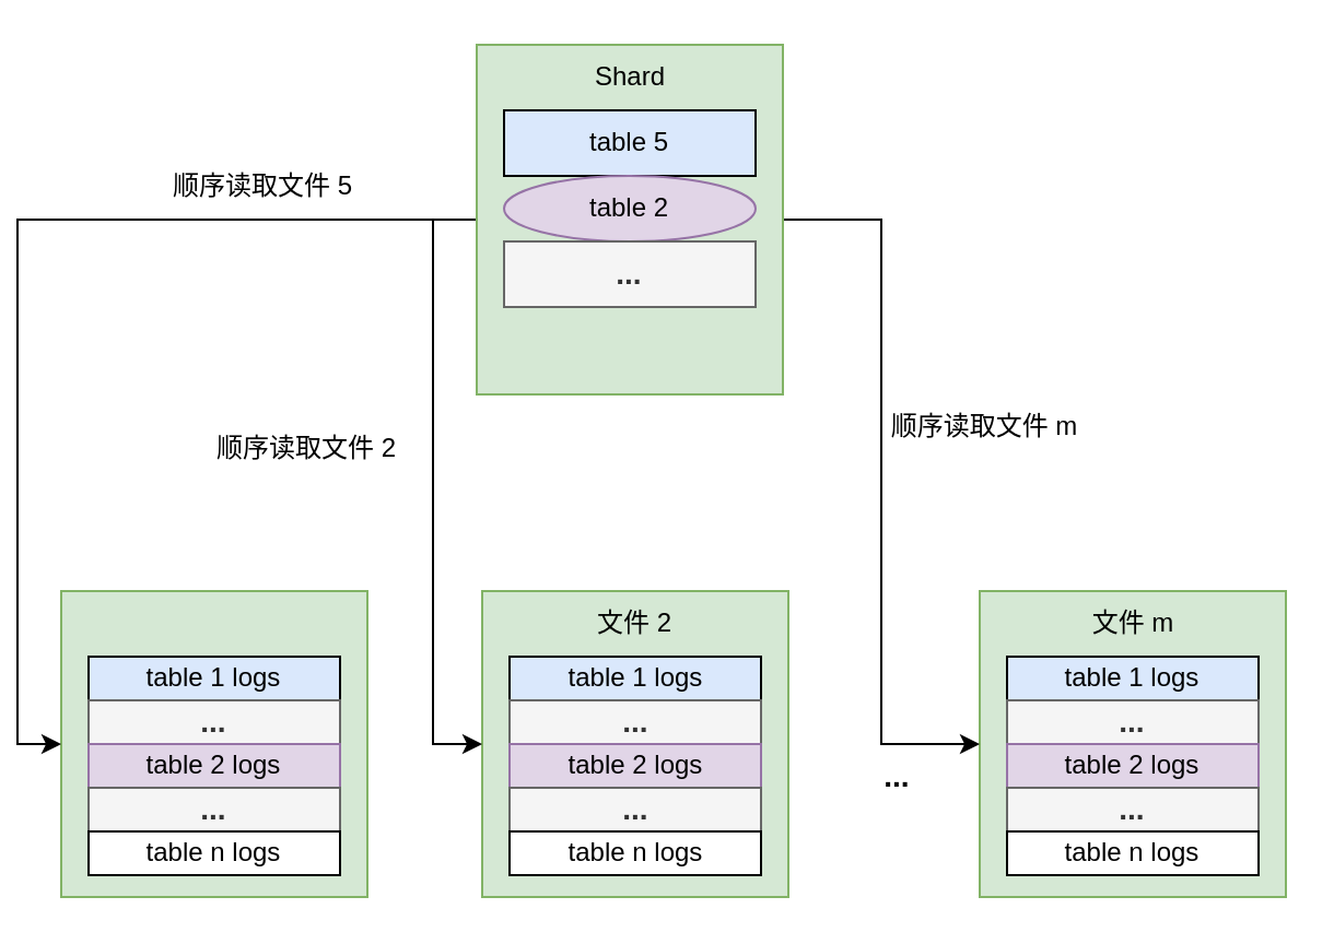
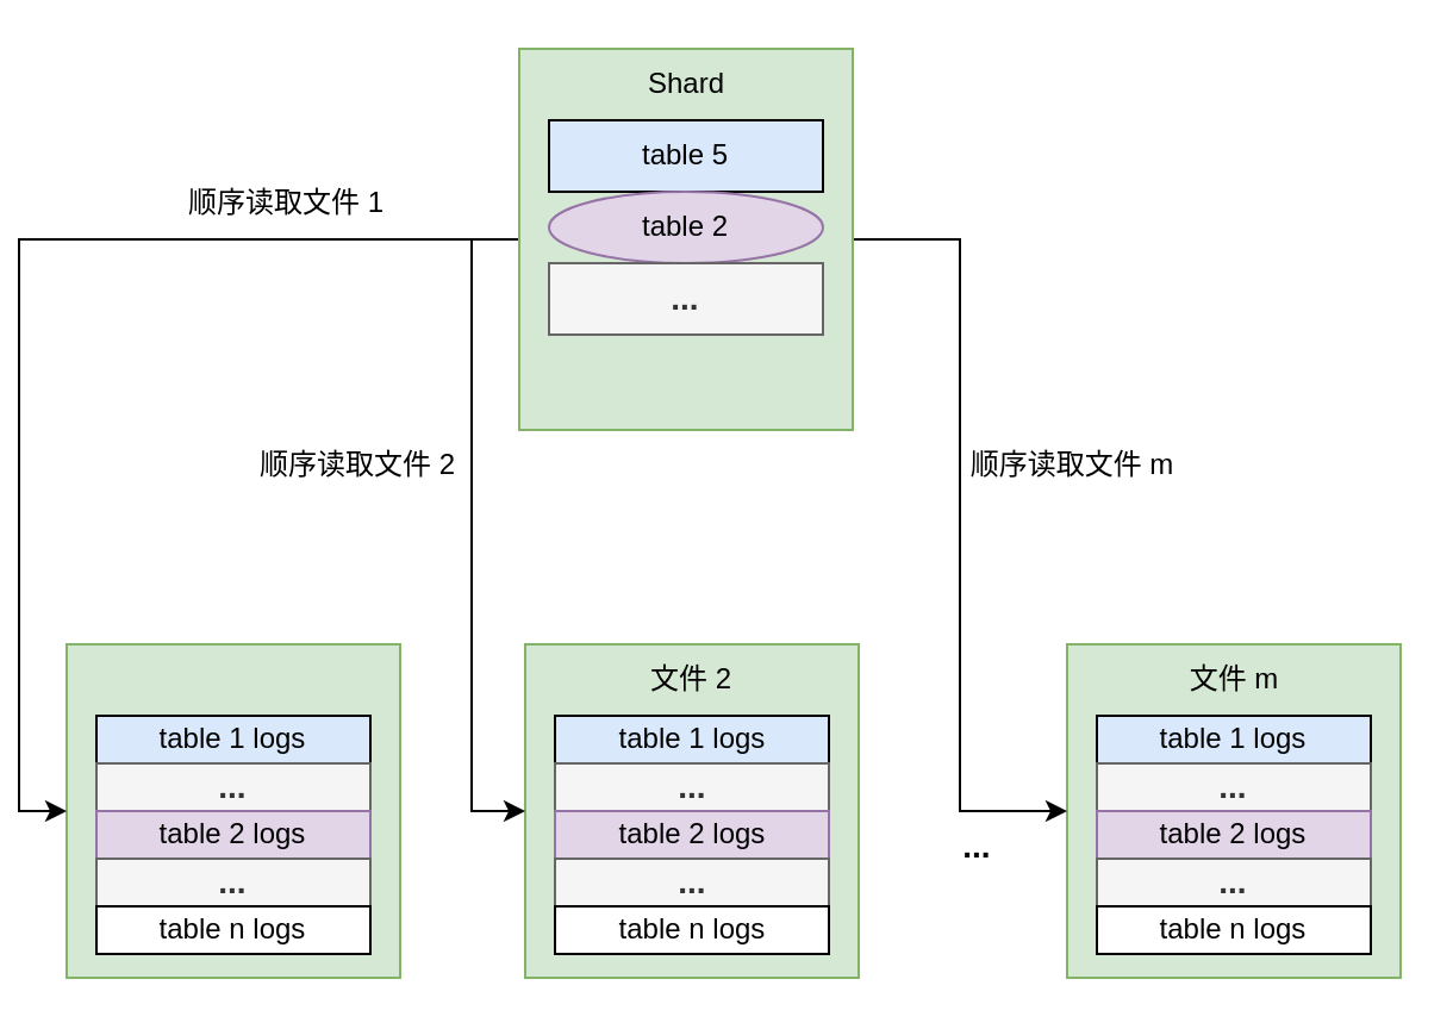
  <mxCell id="0" />
  <mxCell id="1" parent="0" />
  <mxCell id="2" value="" style="rounded=0;whiteSpace=wrap;html=1;fillColor=#d5e8d4;strokeColor=#82b366;" vertex="1" parent="1"><mxGeometry x="440.5" y="270" width="140" height="140" as="geometry" /></mxCell>
  <mxCell id="3" value="" style="rounded=0;whiteSpace=wrap;html=1;fillColor=#d5e8d4;strokeColor=#82b366;" vertex="1" parent="1"><mxGeometry x="213" y="270" width="140" height="140" as="geometry" /></mxCell>
  <mxCell id="4" value="" style="rounded=0;whiteSpace=wrap;html=1;fillColor=#d5e8d4;strokeColor=#82b366;" vertex="1" parent="1"><mxGeometry x="20.5" y="270" width="140" height="140" as="geometry" /></mxCell>
  <mxCell id="5" style="edgeStyle=orthogonalEdgeStyle;rounded=0;orthogonalLoop=1;jettySize=auto;html=1;exitX=0;exitY=0.5;exitDx=0;exitDy=0;entryX=0;entryY=0.5;entryDx=0;entryDy=0;" edge="1" parent="1" source="8" target="4"><mxGeometry relative="1" as="geometry" /></mxCell>
  <mxCell id="6" style="edgeStyle=orthogonalEdgeStyle;rounded=0;orthogonalLoop=1;jettySize=auto;html=1;exitX=0;exitY=0.5;exitDx=0;exitDy=0;entryX=0;entryY=0.5;entryDx=0;entryDy=0;" edge="1" parent="1" source="8" target="3"><mxGeometry relative="1" as="geometry" /></mxCell>
  <mxCell id="7" style="edgeStyle=orthogonalEdgeStyle;rounded=0;orthogonalLoop=1;jettySize=auto;html=1;exitX=1;exitY=0.5;exitDx=0;exitDy=0;entryX=0;entryY=0.5;entryDx=0;entryDy=0;" edge="1" parent="1" source="8" target="2"><mxGeometry relative="1" as="geometry" /></mxCell>
  <mxCell id="8" value="" style="rounded=0;whiteSpace=wrap;html=1;fillColor=#d5e8d4;strokeColor=#82b366;" vertex="1" parent="1"><mxGeometry x="210.5" y="20" width="140" height="160" as="geometry" /></mxCell>
  <mxCell id="9" value="table 5" style="rounded=0;whiteSpace=wrap;html=1;fillColor=#dae8fc;strokeColor=#000000;" vertex="1" parent="1"><mxGeometry x="223" y="50" width="115" height="30" as="geometry" /></mxCell>
  <mxCell id="10" value="table 2" style="ellipse;whiteSpace=wrap;html=1;fillColor=#e1d5e7;strokeColor=#9673a6;" vertex="1" parent="1"><mxGeometry x="223" y="80" width="115" height="30" as="geometry" /></mxCell>
  <mxCell id="11" value="&lt;font style=&quot;font-size: 14px;&quot;&gt;&lt;b&gt;...&lt;/b&gt;&lt;/font&gt;" style="rounded=0;whiteSpace=wrap;html=1;fillColor=#f5f5f5;strokeColor=#666666;fontColor=#333333;" vertex="1" parent="1"><mxGeometry x="223" y="110" width="115" height="30" as="geometry" /></mxCell>
  <mxCell id="12" value="Shard" style="text;html=1;strokeColor=none;fillColor=none;align=center;verticalAlign=middle;whiteSpace=wrap;rounded=0;" vertex="1" parent="1"><mxGeometry x="251" y="20" width="60" height="30" as="geometry" /></mxCell>
  <mxCell id="13" value="table 1 logs" style="rounded=0;whiteSpace=wrap;html=1;fillColor=#dae8fc;strokeColor=#000000;" vertex="1" parent="1"><mxGeometry x="33" y="300" width="115" height="20" as="geometry" /></mxCell>
  <mxCell id="14" value="&lt;font style=&quot;font-size: 14px;&quot;&gt;&lt;b&gt;...&lt;/b&gt;&lt;/font&gt;" style="rounded=0;whiteSpace=wrap;html=1;fillColor=#f5f5f5;strokeColor=#666666;fontColor=#333333;" vertex="1" parent="1"><mxGeometry x="33" y="320" width="115" height="20" as="geometry" /></mxCell>
  <mxCell id="15" value="table 2 logs" style="rounded=0;whiteSpace=wrap;html=1;fillColor=#e1d5e7;strokeColor=#9673a6;" vertex="1" parent="1"><mxGeometry x="33" y="340" width="115" height="20" as="geometry" /></mxCell>
  <mxCell id="16" value="&lt;font style=&quot;font-size: 14px;&quot;&gt;&lt;b&gt;...&lt;/b&gt;&lt;/font&gt;" style="rounded=0;whiteSpace=wrap;html=1;fillColor=#f5f5f5;strokeColor=#666666;fontColor=#333333;" vertex="1" parent="1"><mxGeometry x="33" y="360" width="115" height="20" as="geometry" /></mxCell>
  <mxCell id="17" value="table n logs" style="rounded=0;whiteSpace=wrap;html=1;" vertex="1" parent="1"><mxGeometry x="33" y="380" width="115" height="20" as="geometry" /></mxCell>
  <mxCell id="18" value="table 1 logs" style="rounded=0;whiteSpace=wrap;html=1;fillColor=#dae8fc;strokeColor=#000000;" vertex="1" parent="1"><mxGeometry x="225.5" y="300" width="115" height="20" as="geometry" /></mxCell>
  <mxCell id="19" value="&lt;font style=&quot;font-size: 14px;&quot;&gt;&lt;b&gt;...&lt;/b&gt;&lt;/font&gt;" style="rounded=0;whiteSpace=wrap;html=1;fillColor=#f5f5f5;strokeColor=#666666;fontColor=#333333;" vertex="1" parent="1"><mxGeometry x="225.5" y="320" width="115" height="20" as="geometry" /></mxCell>
  <mxCell id="20" value="table 2 logs" style="rounded=0;whiteSpace=wrap;html=1;fillColor=#e1d5e7;strokeColor=#9673a6;" vertex="1" parent="1"><mxGeometry x="225.5" y="340" width="115" height="20" as="geometry" /></mxCell>
  <mxCell id="21" value="&lt;font style=&quot;font-size: 14px;&quot;&gt;&lt;b&gt;...&lt;/b&gt;&lt;/font&gt;" style="rounded=0;whiteSpace=wrap;html=1;fillColor=#f5f5f5;strokeColor=#666666;fontColor=#333333;" vertex="1" parent="1"><mxGeometry x="225.5" y="360" width="115" height="20" as="geometry" /></mxCell>
  <mxCell id="22" value="table n logs" style="rounded=0;whiteSpace=wrap;html=1;" vertex="1" parent="1"><mxGeometry x="225.5" y="380" width="115" height="20" as="geometry" /></mxCell>
  <mxCell id="23" value="table 1 logs" style="rounded=0;whiteSpace=wrap;html=1;fillColor=#dae8fc;strokeColor=#000000;" vertex="1" parent="1"><mxGeometry x="453" y="300" width="115" height="20" as="geometry" /></mxCell>
  <mxCell id="24" value="&lt;font style=&quot;font-size: 14px;&quot;&gt;&lt;b&gt;...&lt;/b&gt;&lt;/font&gt;" style="rounded=0;whiteSpace=wrap;html=1;fillColor=#f5f5f5;strokeColor=#666666;fontColor=#333333;" vertex="1" parent="1"><mxGeometry x="453" y="320" width="115" height="20" as="geometry" /></mxCell>
  <mxCell id="25" value="table 2 logs" style="rounded=0;whiteSpace=wrap;html=1;fillColor=#e1d5e7;strokeColor=#9673a6;" vertex="1" parent="1"><mxGeometry x="453" y="340" width="115" height="20" as="geometry" /></mxCell>
  <mxCell id="26" value="&lt;font style=&quot;font-size: 14px;&quot;&gt;&lt;b&gt;...&lt;/b&gt;&lt;/font&gt;" style="rounded=0;whiteSpace=wrap;html=1;fillColor=#f5f5f5;strokeColor=#666666;fontColor=#333333;" vertex="1" parent="1"><mxGeometry x="453" y="360" width="115" height="20" as="geometry" /></mxCell>
  <mxCell id="27" value="table n logs" style="rounded=0;whiteSpace=wrap;html=1;" vertex="1" parent="1"><mxGeometry x="453" y="380" width="115" height="20" as="geometry" /></mxCell>
  <mxCell id="28" value="&lt;font style=&quot;font-size: 14px;&quot;&gt;&lt;b&gt;...&lt;/b&gt;&lt;br&gt;&lt;/font&gt;" style="text;html=1;strokeColor=none;fillColor=none;align=center;verticalAlign=middle;whiteSpace=wrap;rounded=0;" vertex="1" parent="1"><mxGeometry x="373" y="340" width="60" height="30" as="geometry" /></mxCell>
  <mxCell id="29" value="文件 2" style="text;html=1;strokeColor=none;fillColor=none;align=center;verticalAlign=middle;whiteSpace=wrap;rounded=0;" vertex="1" parent="1"><mxGeometry x="253" y="270" width="60" height="30" as="geometry" /></mxCell>
  <mxCell id="30" value="文件 m" style="text;html=1;strokeColor=none;fillColor=none;align=center;verticalAlign=middle;whiteSpace=wrap;rounded=0;" vertex="1" parent="1"><mxGeometry x="480.5" y="270" width="60" height="30" as="geometry" /></mxCell>
- <mxCell id="31" value="顺序读取文件 5" style="text;html=1;strokeColor=none;fillColor=none;align=center;verticalAlign=middle;whiteSpace=wrap;rounded=0;" vertex="1" parent="1"><mxGeometry x="63" y="70" width="100" height="30" as="geometry" /></mxCell>
- <mxCell id="32" value="顺序读取文件 2" style="text;html=1;strokeColor=none;fillColor=none;align=center;verticalAlign=middle;whiteSpace=wrap;rounded=0;" vertex="1" parent="1"><mxGeometry x="83" y="190" width="100" height="30" as="geometry" /></mxCell>
+ <mxCell id="31" value="顺序读取文件 1" style="text;html=1;strokeColor=none;fillColor=none;align=center;verticalAlign=middle;whiteSpace=wrap;rounded=0;" vertex="1" parent="1"><mxGeometry x="63" y="70" width="100" height="30" as="geometry" /></mxCell>
+ <mxCell id="32" value="顺序读取文件 2" style="text;html=1;strokeColor=none;fillColor=none;align=center;verticalAlign=middle;whiteSpace=wrap;rounded=0;" vertex="1" parent="1"><mxGeometry x="93" y="180" width="100" height="30" as="geometry" /></mxCell>
  <mxCell id="33" value="顺序读取文件 m" style="text;html=1;strokeColor=none;fillColor=none;align=center;verticalAlign=middle;whiteSpace=wrap;rounded=0;" vertex="1" parent="1"><mxGeometry x="393" y="180" width="100" height="30" as="geometry" /></mxCell>
